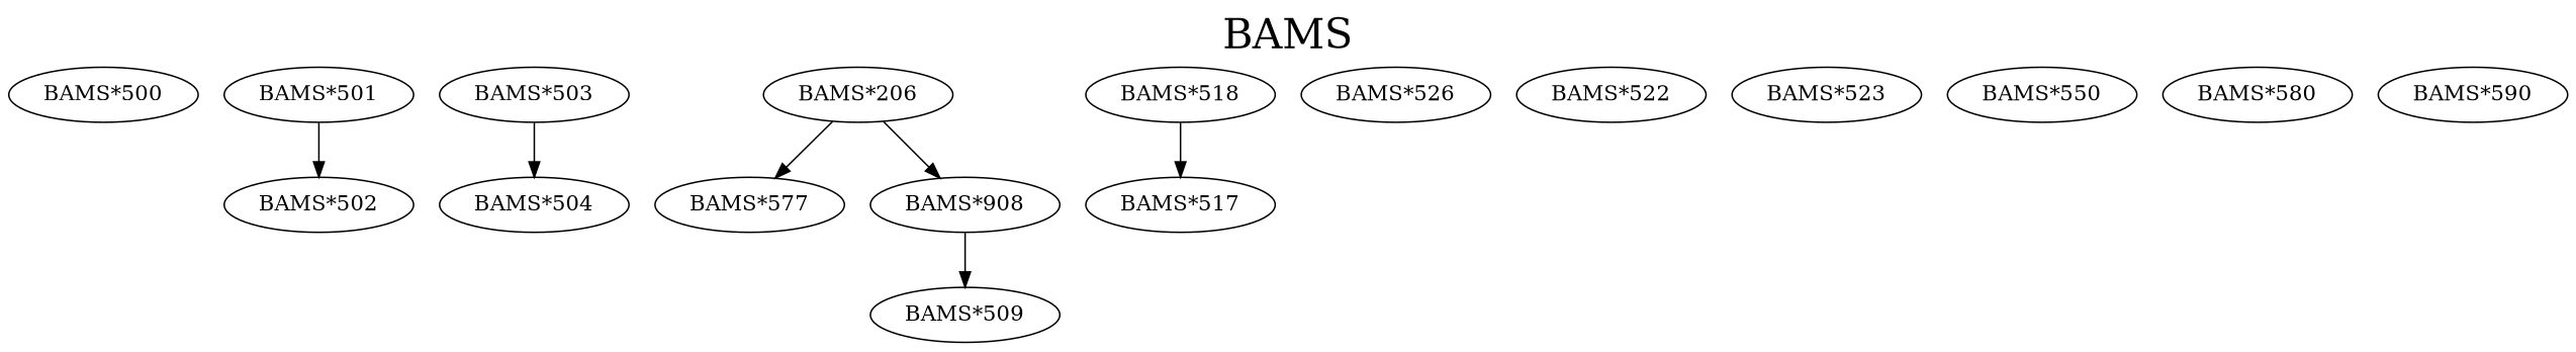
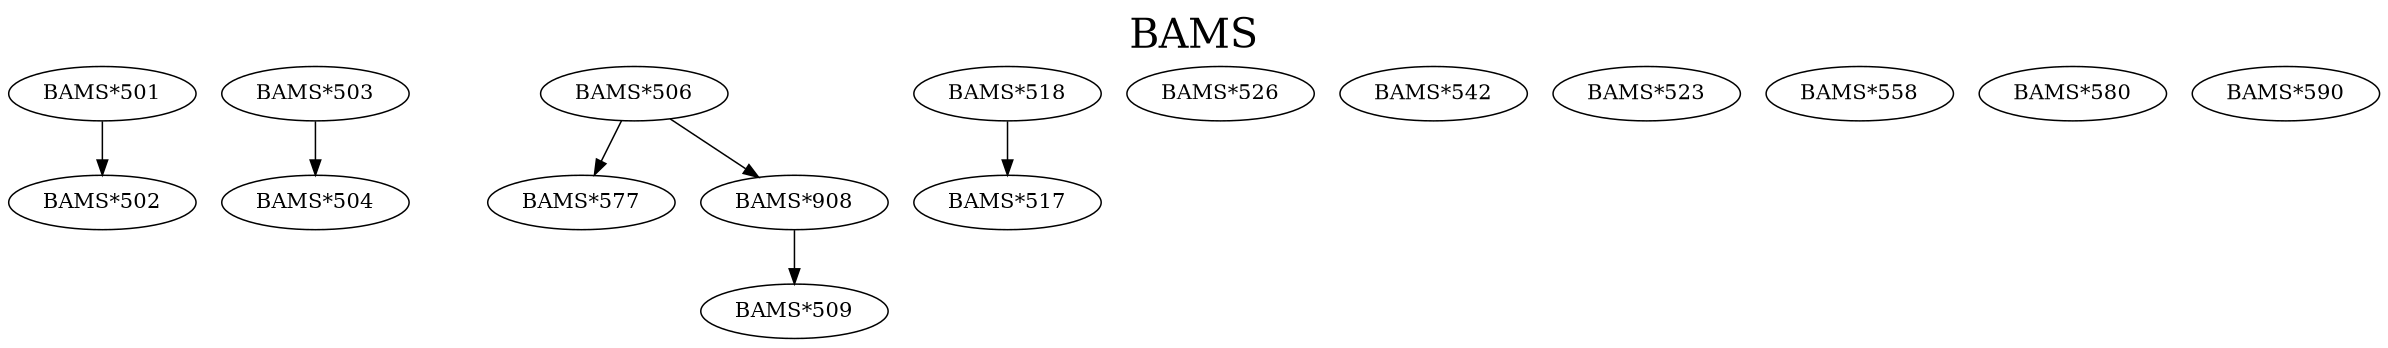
  digraph {
    fontsize=27
    label=BAMS
    labelloc=t
    edge [style=solid]
-   "BAMS*500"
    "BAMS*501"
    "BAMS*502"
    "BAMS*503"
    "BAMS*504"
    n6 [label="BAMS*577"]
-   "BAMS*506" [label="BAMS*206"]
+   "BAMS*506"
    n8 [label="BAMS*908"]
    "BAMS*509"
    "BAMS*518"
    "BAMS*517"
    n12 [label="BAMS*526"]
-   "BAMS*522"
+   "BAMS*522" [label="BAMS*542"]
    "BAMS*523"
-   "BAMS*550"
+   "BAMS*550" [label="BAMS*558"]
    "BAMS*580"
    "BAMS*590"
    "BAMS*501" -> "BAMS*502"
    "BAMS*503" -> "BAMS*504"
    "BAMS*506" -> n6
    "BAMS*506" -> n8
    n8 -> "BAMS*509"
    "BAMS*518" -> "BAMS*517"
  }
